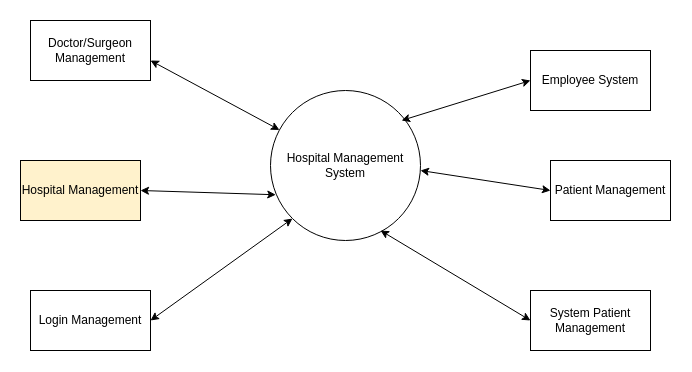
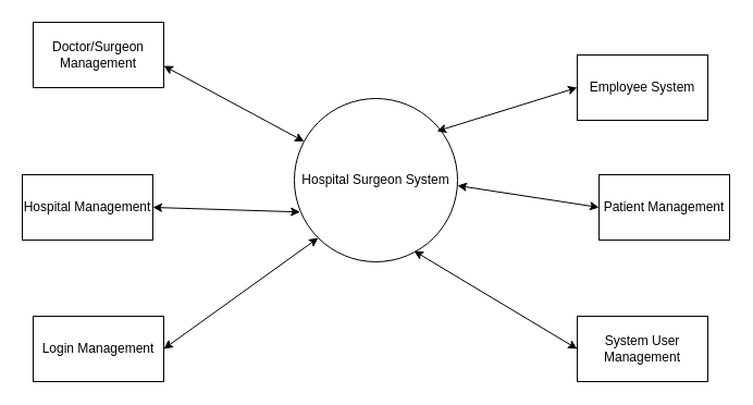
  <mxCell id="0" />
  <mxCell id="1" parent="0" />
- <mxCell id="2" value="Hospital Management System" style="ellipse;whiteSpace=wrap;html=1;aspect=fixed;" vertex="1" parent="1"><mxGeometry x="270" y="90" width="150" height="150" as="geometry" /></mxCell>
+ <mxCell id="2" value="Hospital Surgeon System" style="ellipse;whiteSpace=wrap;html=1;aspect=fixed;" vertex="1" parent="1"><mxGeometry x="270" y="90" width="150" height="150" as="geometry" /></mxCell>
  <mxCell id="3" value="Doctor/Surgeon Management" style="rounded=0;whiteSpace=wrap;html=1;" vertex="1" parent="1"><mxGeometry x="30" y="20" width="120" height="60" as="geometry" /></mxCell>
- <mxCell id="4" value="System Patient Management" style="rounded=0;whiteSpace=wrap;html=1;" vertex="1" parent="1"><mxGeometry x="530" y="290" width="120" height="60" as="geometry" /></mxCell>
+ <mxCell id="4" value="System User Management" style="rounded=0;whiteSpace=wrap;html=1;" vertex="1" parent="1"><mxGeometry x="530" y="290" width="120" height="60" as="geometry" /></mxCell>
  <mxCell id="5" value="Patient Management" style="rounded=0;whiteSpace=wrap;html=1;" vertex="1" parent="1"><mxGeometry x="550" y="160" width="120" height="60" as="geometry" /></mxCell>
- <mxCell id="6" value="Hospital Management" style="rounded=0;whiteSpace=wrap;html=1;fillColor=#fff2cc;" vertex="1" parent="1"><mxGeometry x="20" y="160" width="120" height="60" as="geometry" /></mxCell>
+ <mxCell id="6" value="Hospital Management" style="rounded=0;whiteSpace=wrap;html=1;" vertex="1" parent="1"><mxGeometry x="20" y="160" width="120" height="60" as="geometry" /></mxCell>
  <mxCell id="7" value="Login Management" style="rounded=0;whiteSpace=wrap;html=1;" vertex="1" parent="1"><mxGeometry x="30" y="290" width="120" height="60" as="geometry" /></mxCell>
  <mxCell id="8" value="Employee System" style="rounded=0;whiteSpace=wrap;html=1;" vertex="1" parent="1"><mxGeometry x="530" y="50" width="120" height="60" as="geometry" /></mxCell>
  <mxCell id="9" value="" style="endArrow=classic;startArrow=classic;html=1;rounded=0;" edge="1" parent="1" target="2"><mxGeometry width="50" height="50" relative="1" as="geometry"><mxPoint x="150" y="60" as="sourcePoint" /><mxPoint x="200" y="10" as="targetPoint" /></mxGeometry></mxCell>
  <mxCell id="10" value="" style="endArrow=classic;startArrow=classic;html=1;rounded=0;entryX=0;entryY=1;entryDx=0;entryDy=0;" edge="1" parent="1" target="2"><mxGeometry width="50" height="50" relative="1" as="geometry"><mxPoint x="150" y="320" as="sourcePoint" /><mxPoint x="278.965" y="389.443" as="targetPoint" /></mxGeometry></mxCell>
  <mxCell id="11" value="" style="endArrow=classic;startArrow=classic;html=1;rounded=0;entryX=0;entryY=0.5;entryDx=0;entryDy=0;" edge="1" parent="1" target="8"><mxGeometry width="50" height="50" relative="1" as="geometry"><mxPoint x="401.04" y="120" as="sourcePoint" /><mxPoint x="530.005" y="189.443" as="targetPoint" /></mxGeometry></mxCell>
  <mxCell id="12" value="" style="endArrow=classic;startArrow=classic;html=1;rounded=0;entryX=0.035;entryY=0.695;entryDx=0;entryDy=0;entryPerimeter=0;" edge="1" parent="1" target="2"><mxGeometry width="50" height="50" relative="1" as="geometry"><mxPoint x="140" y="190" as="sourcePoint" /><mxPoint x="268.965" y="259.443" as="targetPoint" /></mxGeometry></mxCell>
  <mxCell id="13" value="" style="endArrow=classic;startArrow=classic;html=1;rounded=0;entryX=0;entryY=0.5;entryDx=0;entryDy=0;" edge="1" parent="1" target="5"><mxGeometry width="50" height="50" relative="1" as="geometry"><mxPoint x="420" y="170" as="sourcePoint" /><mxPoint x="548.965" y="239.443" as="targetPoint" /></mxGeometry></mxCell>
  <mxCell id="14" value="" style="endArrow=classic;startArrow=classic;html=1;rounded=0;entryX=0;entryY=0.5;entryDx=0;entryDy=0;" edge="1" parent="1" target="4"><mxGeometry width="50" height="50" relative="1" as="geometry"><mxPoint x="380" y="230" as="sourcePoint" /><mxPoint x="508.965" y="299.443" as="targetPoint" /></mxGeometry></mxCell>
